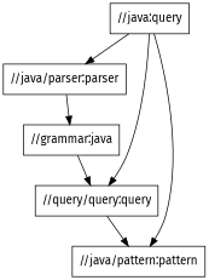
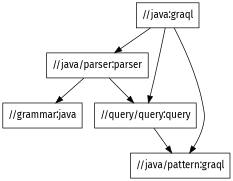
  digraph {
    fontname="Fira Sans"
    node [fontname="Fira Sans" shape=box]
    edge [fontname="Fira Sans"]
-   "//java:graql" [label="//java:query"]
+   "//java:graql"
    "//java/parser:parser"
-   "//java/pattern:pattern"
+   "//java/pattern:pattern" [label="//java/pattern:graql"]
    n4 [label="//query/query:query"]
    "//grammar:java"
    "//java:graql" -> "//java/parser:parser"
    "//java:graql" -> "//java/pattern:pattern"
    "//java:graql" -> n4
-   "//grammar:java" -> n4
+   "//java/parser:parser" -> n4
    "//java/parser:parser" -> "//grammar:java"
    n4 -> "//java/pattern:pattern"
  }
